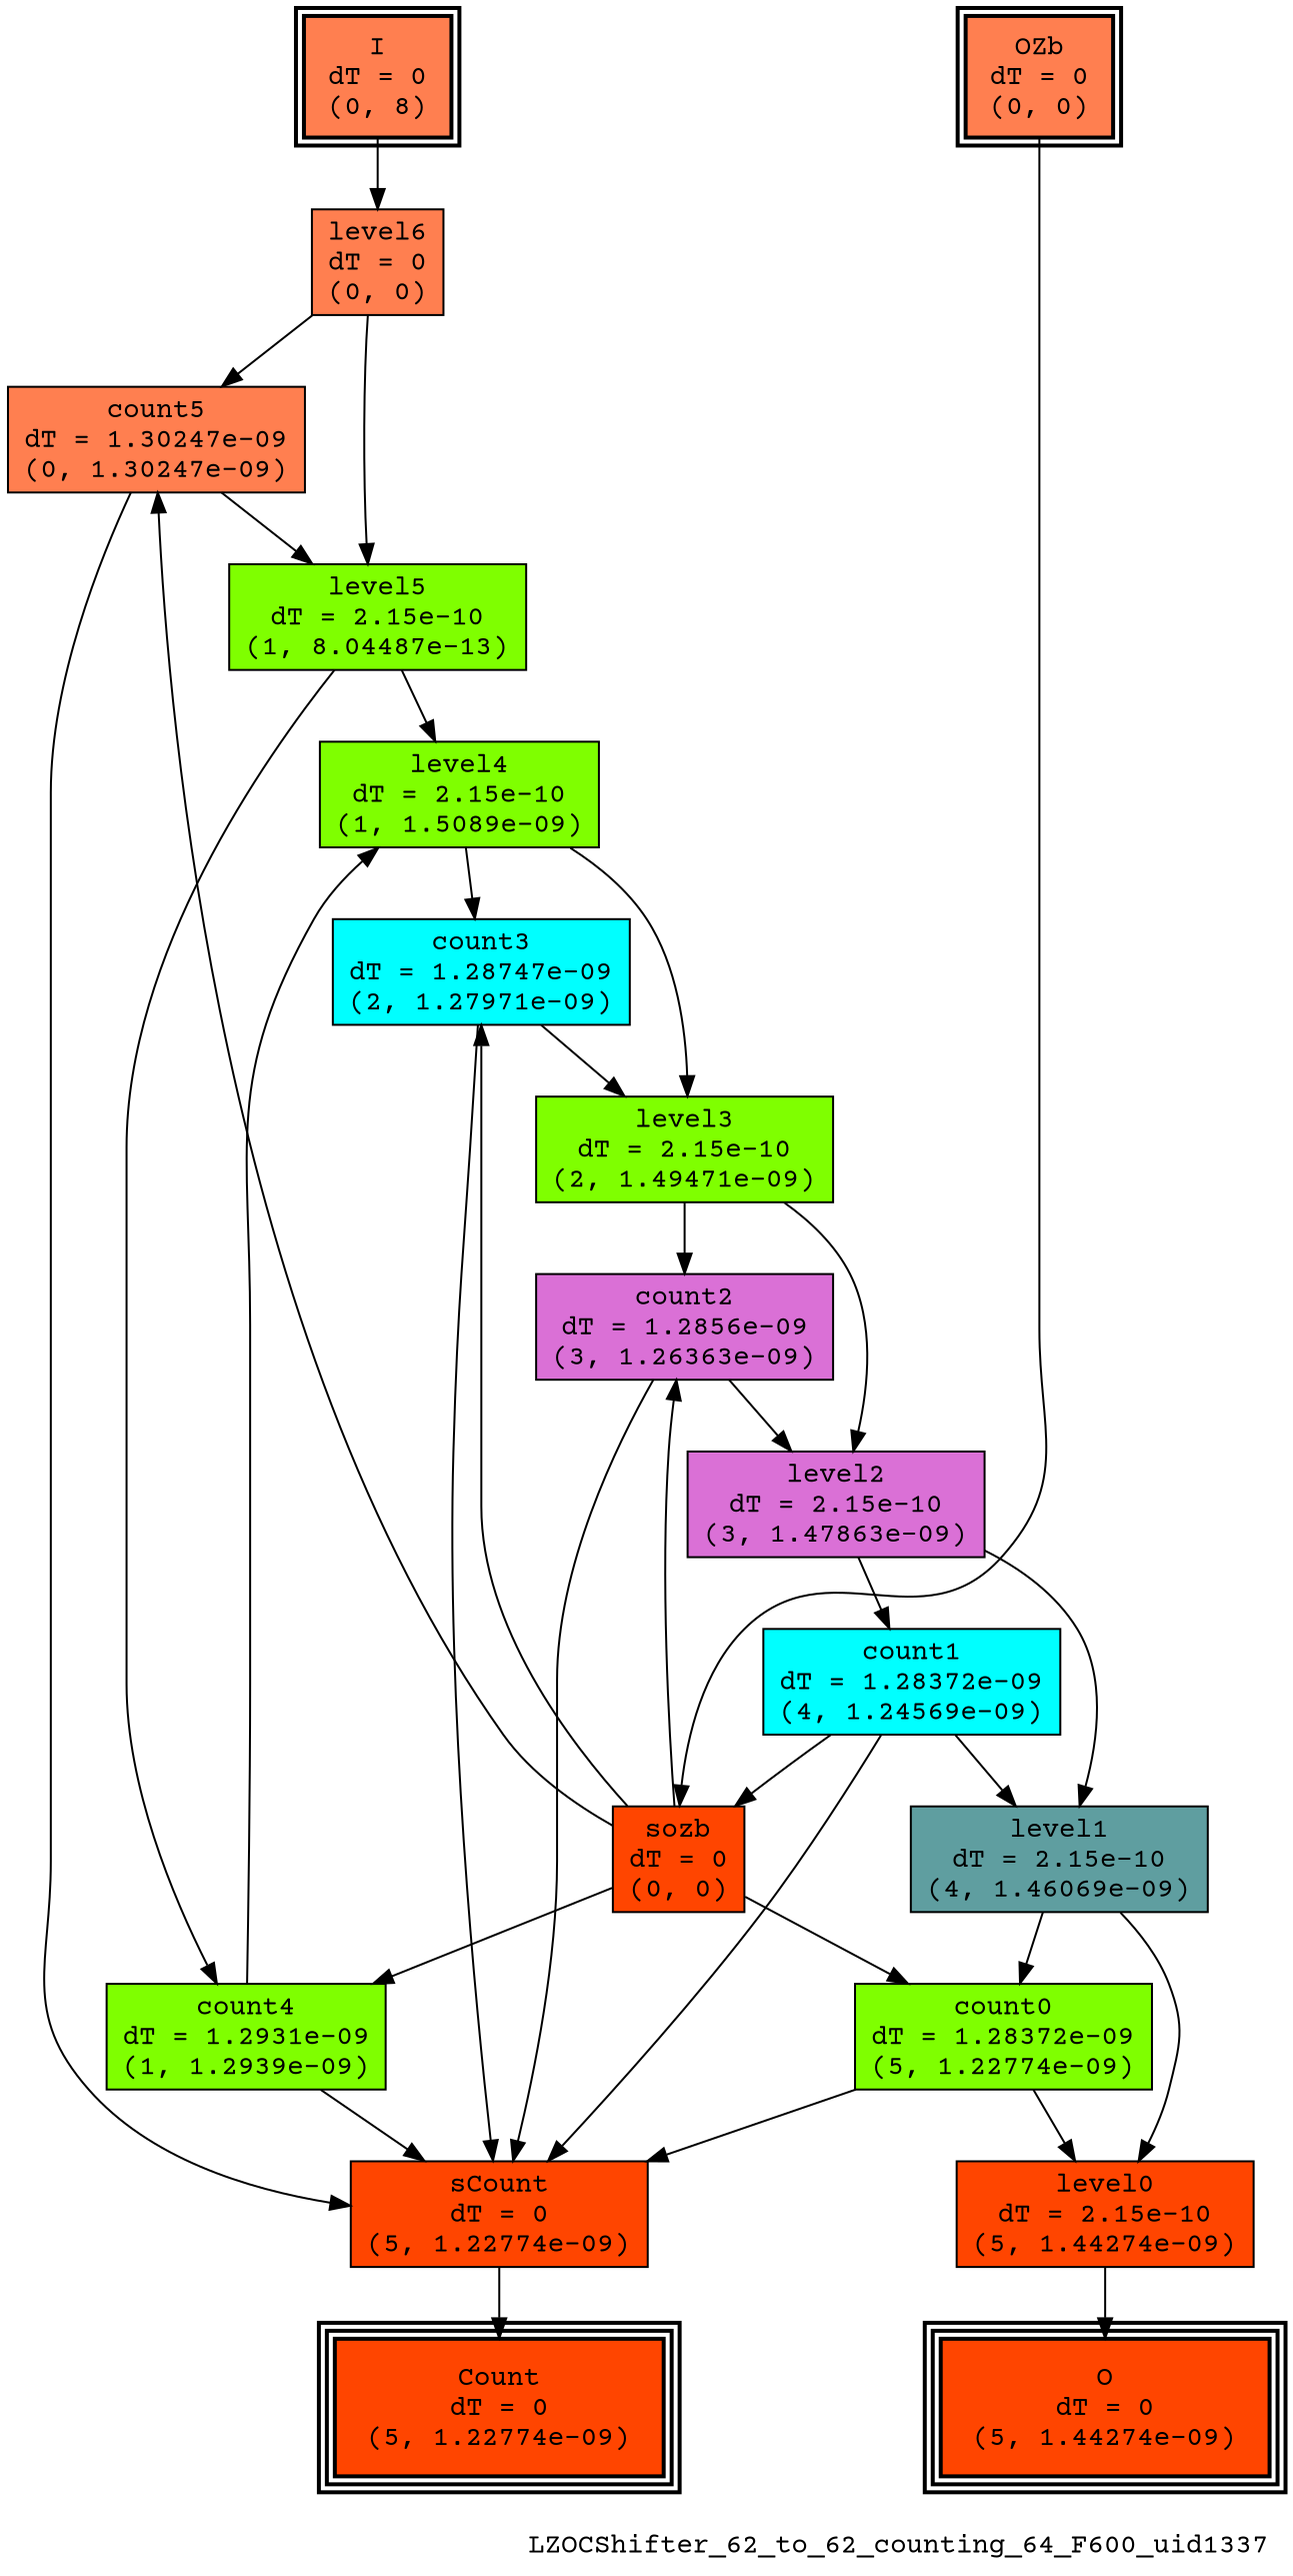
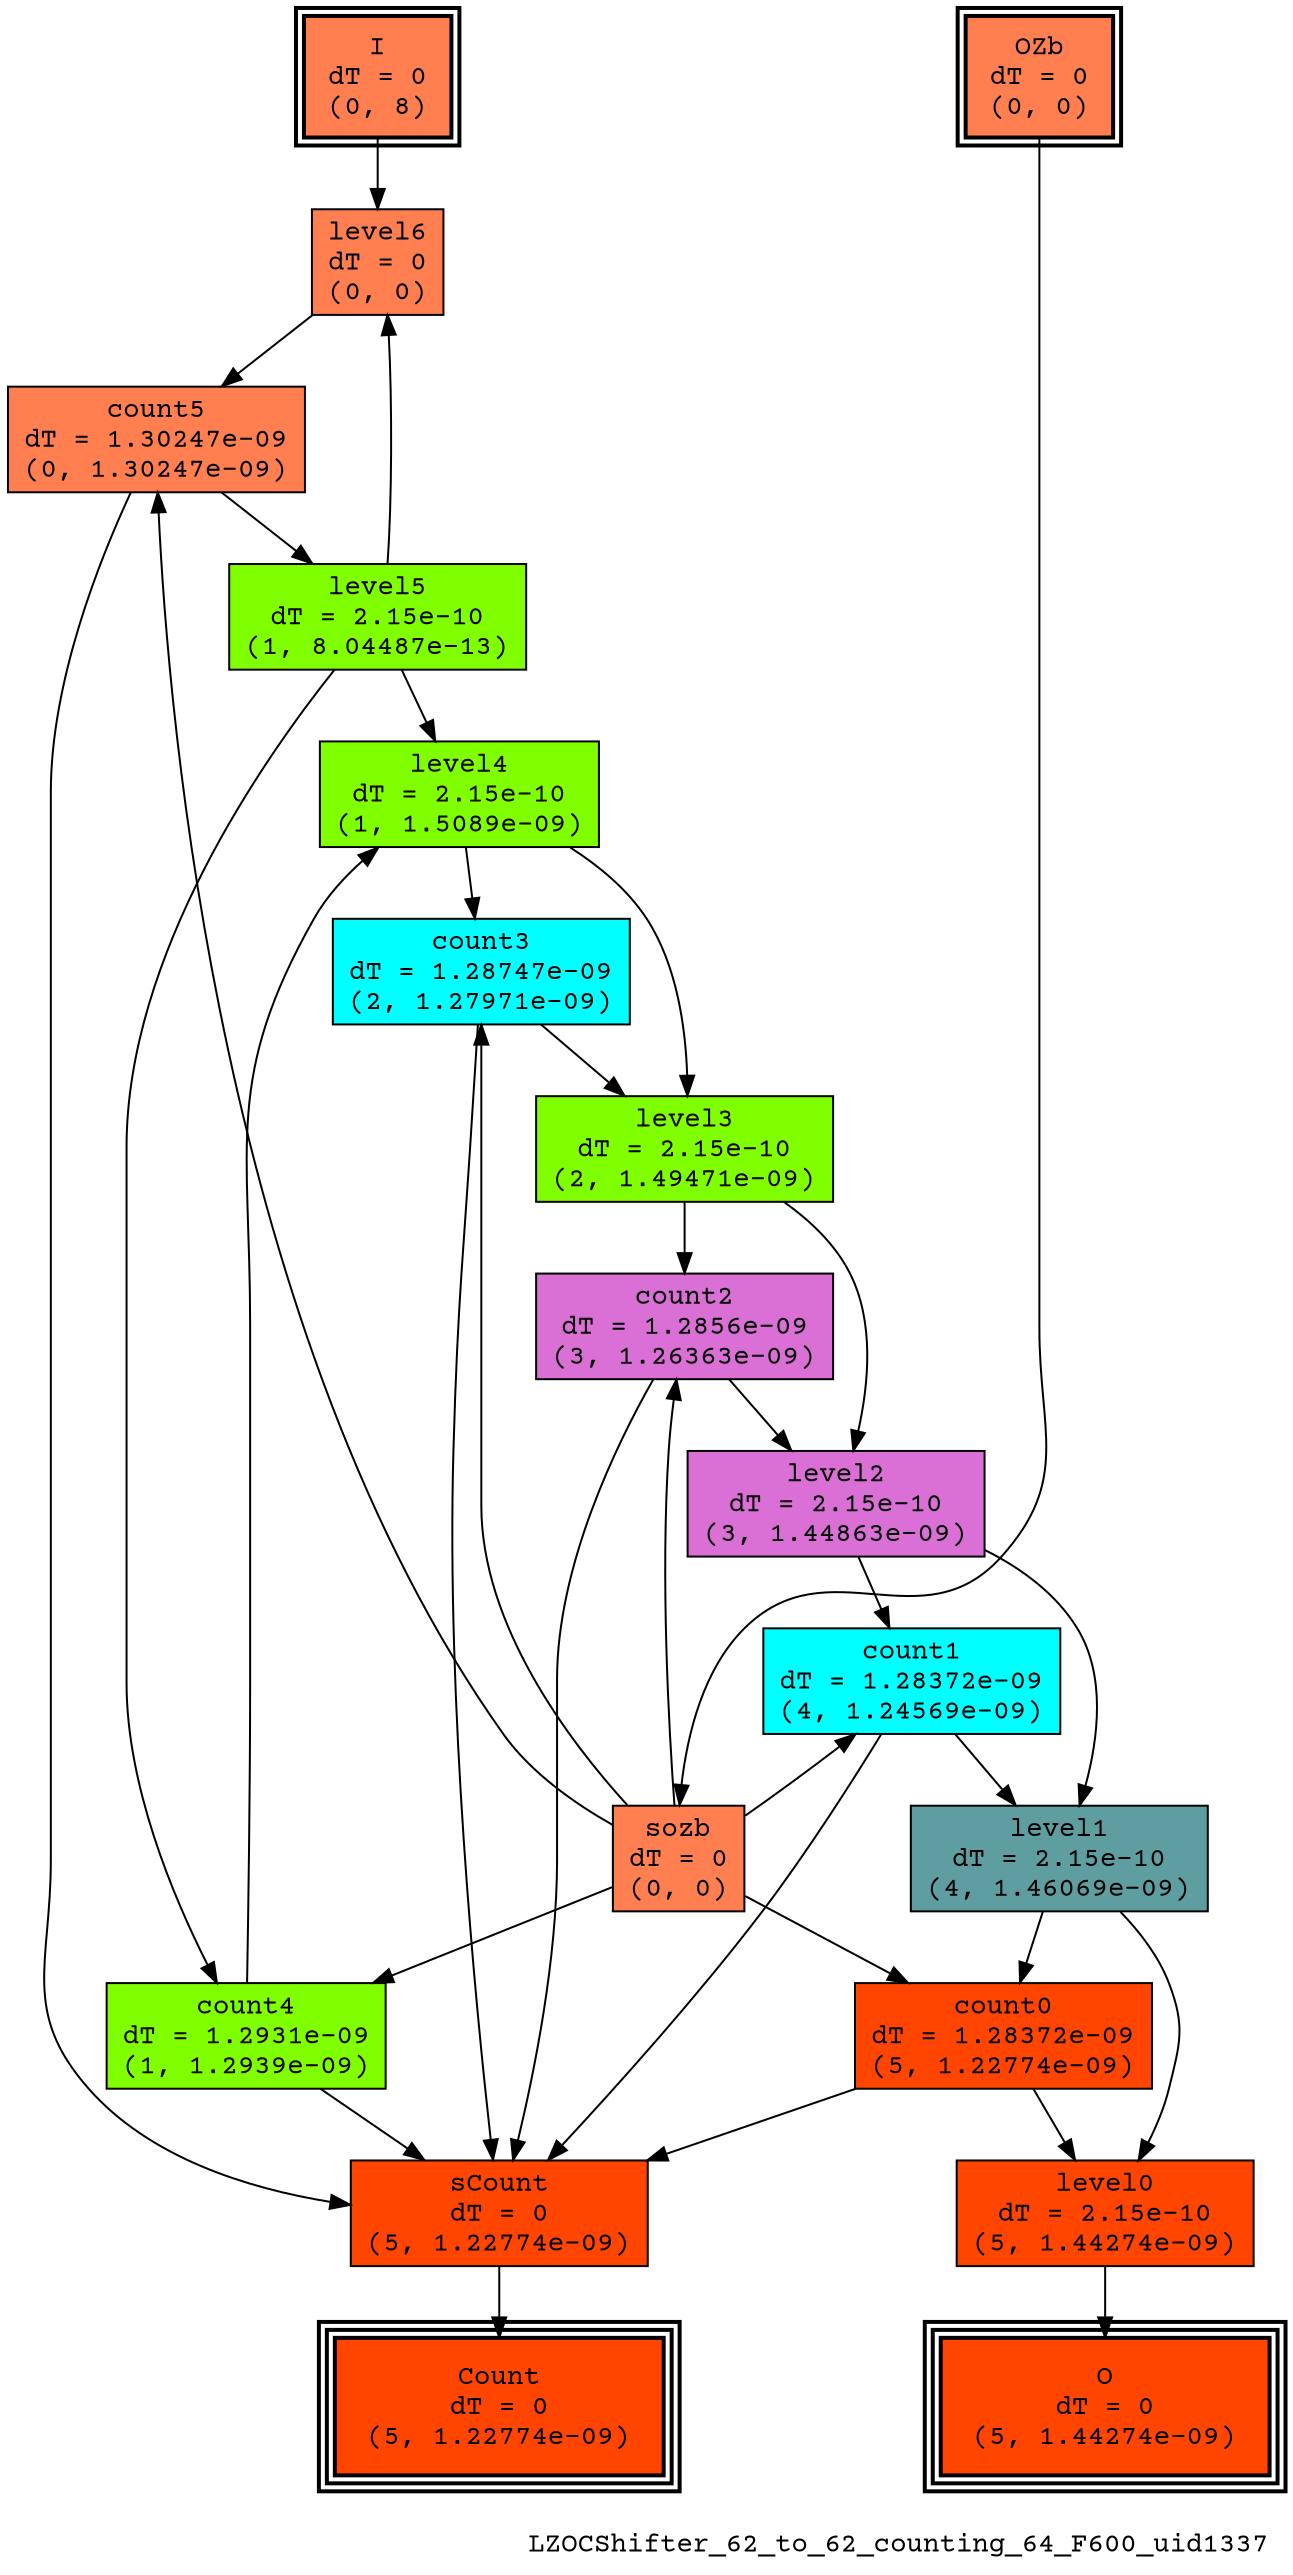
  digraph {
    fontname="Courier Prime"
    label=LZOCShifter_62_to_62_counting_64_F600_uid1337
    labeljust=right
    labelloc=bottom
    nodesep=0.25
    ranksep=0.5
    node [color=black fillcolor=coral fontname="Courier Prime" peripheries=1 shape=box style=filled]
    edge [arrowhead=normal arrowsize=1.0 arrowtail=normal color=black dir=forward fontname="Courier Prime"]
    n1 [label="I\ndT = 0\n(0, 8)" peripheries=2 style="bold, filled"]
    n2 [label="OZb\ndT = 0\n(0, 0)" peripheries=2 style="bold, filled"]
    n3 [fillcolor=orangered label="Count\ndT = 0\n(5, 1.22774e-09)" peripheries=3 style="bold, filled"]
    n4 [fillcolor=orangered label="O\ndT = 0\n(5, 1.44274e-09)" peripheries=3 style="bold, filled"]
    n5 [label="level6\ndT = 0\n(0, 0)"]
-   n6 [fillcolor=orangered label="sozb\ndT = 0\n(0, 0)"]
+   n6 [label="sozb\ndT = 0\n(0, 0)"]
    n7 [label="count5\ndT = 1.30247e-09\n(0, 1.30247e-09)"]
    n8 [fillcolor=chartreuse label="level5\ndT = 2.15e-10\n(1, 8.04487e-13)"]
    n9 [fillcolor=chartreuse label="count4\ndT = 1.2931e-09\n(1, 1.2939e-09)"]
    n10 [fillcolor=cyan label="count3\ndT = 1.28747e-09\n(2, 1.27971e-09)"]
    n11 [fillcolor=orchid label="count2\ndT = 1.2856e-09\n(3, 1.26363e-09)"]
    n12 [fillcolor=cyan label="count1\ndT = 1.28372e-09\n(4, 1.24569e-09)"]
-   n13 [fillcolor=chartreuse label="count0\ndT = 1.28372e-09\n(5, 1.22774e-09)"]
+   n13 [fillcolor=orangered label="count0\ndT = 1.28372e-09\n(5, 1.22774e-09)"]
    n14 [fillcolor=orangered label="sCount\ndT = 0\n(5, 1.22774e-09)"]
    n15 [fillcolor=chartreuse label="level4\ndT = 2.15e-10\n(1, 1.5089e-09)"]
    n16 [fillcolor=chartreuse label="level3\ndT = 2.15e-10\n(2, 1.49471e-09)"]
-   n17 [fillcolor=orchid label="level2\ndT = 2.15e-10\n(3, 1.47863e-09)"]
+   n17 [fillcolor=orchid label="level2\ndT = 2.15e-10\n(3, 1.44863e-09)"]
    n18 [fillcolor=cadetblue label="level1\ndT = 2.15e-10\n(4, 1.46069e-09)"]
    n19 [fillcolor=orangered label="level0\ndT = 2.15e-10\n(5, 1.44274e-09)"]
    subgraph sub_1 {
      rank=same
      n1
      n2
    }
    subgraph sub_2 {
      rank=same
      n3
      n4
    }
    n1 -> n5
    n2 -> n6
    n5 -> n7
-   n5 -> n8
+   n8 -> n5
    n6 -> n7
    n6 -> n9
    n6 -> n10
    n6 -> n11
-   n12 -> n6
+   n6 -> n12
    n6 -> n13
    n7 -> n8
    n7 -> n14
    n8 -> n9
    n8 -> n15
    n9 -> n14
    n9 -> n15
    n10 -> n14
    n10 -> n16
    n11 -> n14
    n11 -> n17
    n12 -> n14
    n12 -> n18
    n13 -> n14
    n13 -> n19
    n14 -> n3
    n15 -> n10
    n15 -> n16
    n16 -> n11
    n16 -> n17
    n17 -> n12
    n17 -> n18
    n18 -> n13
    n18 -> n19
    n19 -> n4
  }
